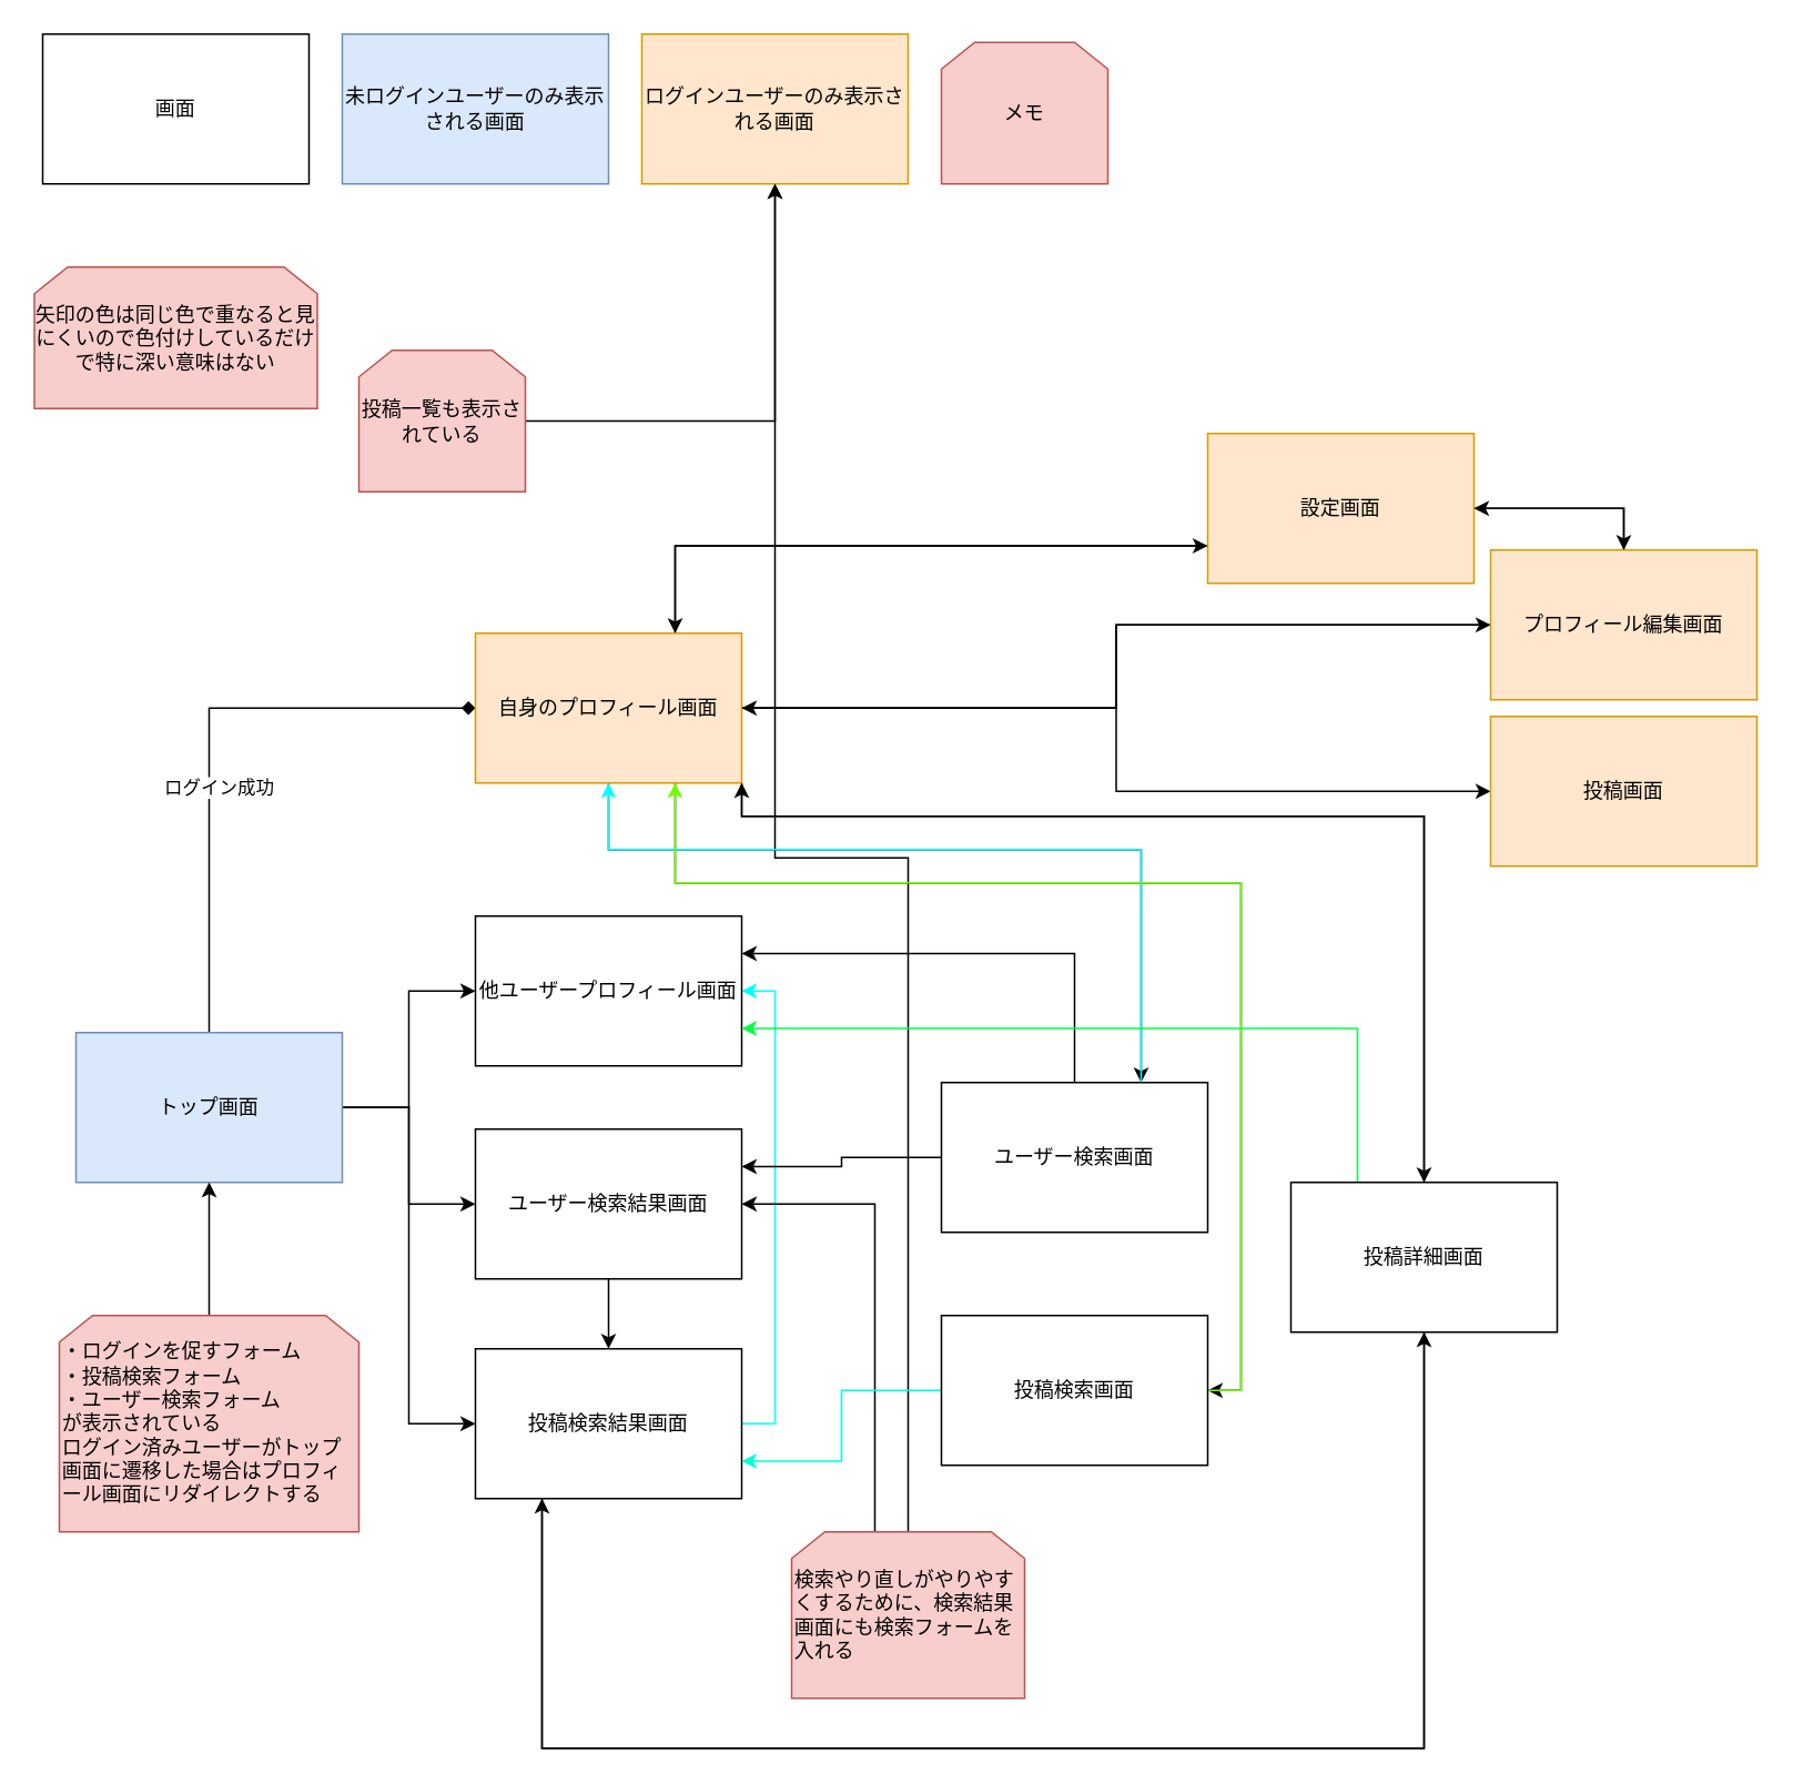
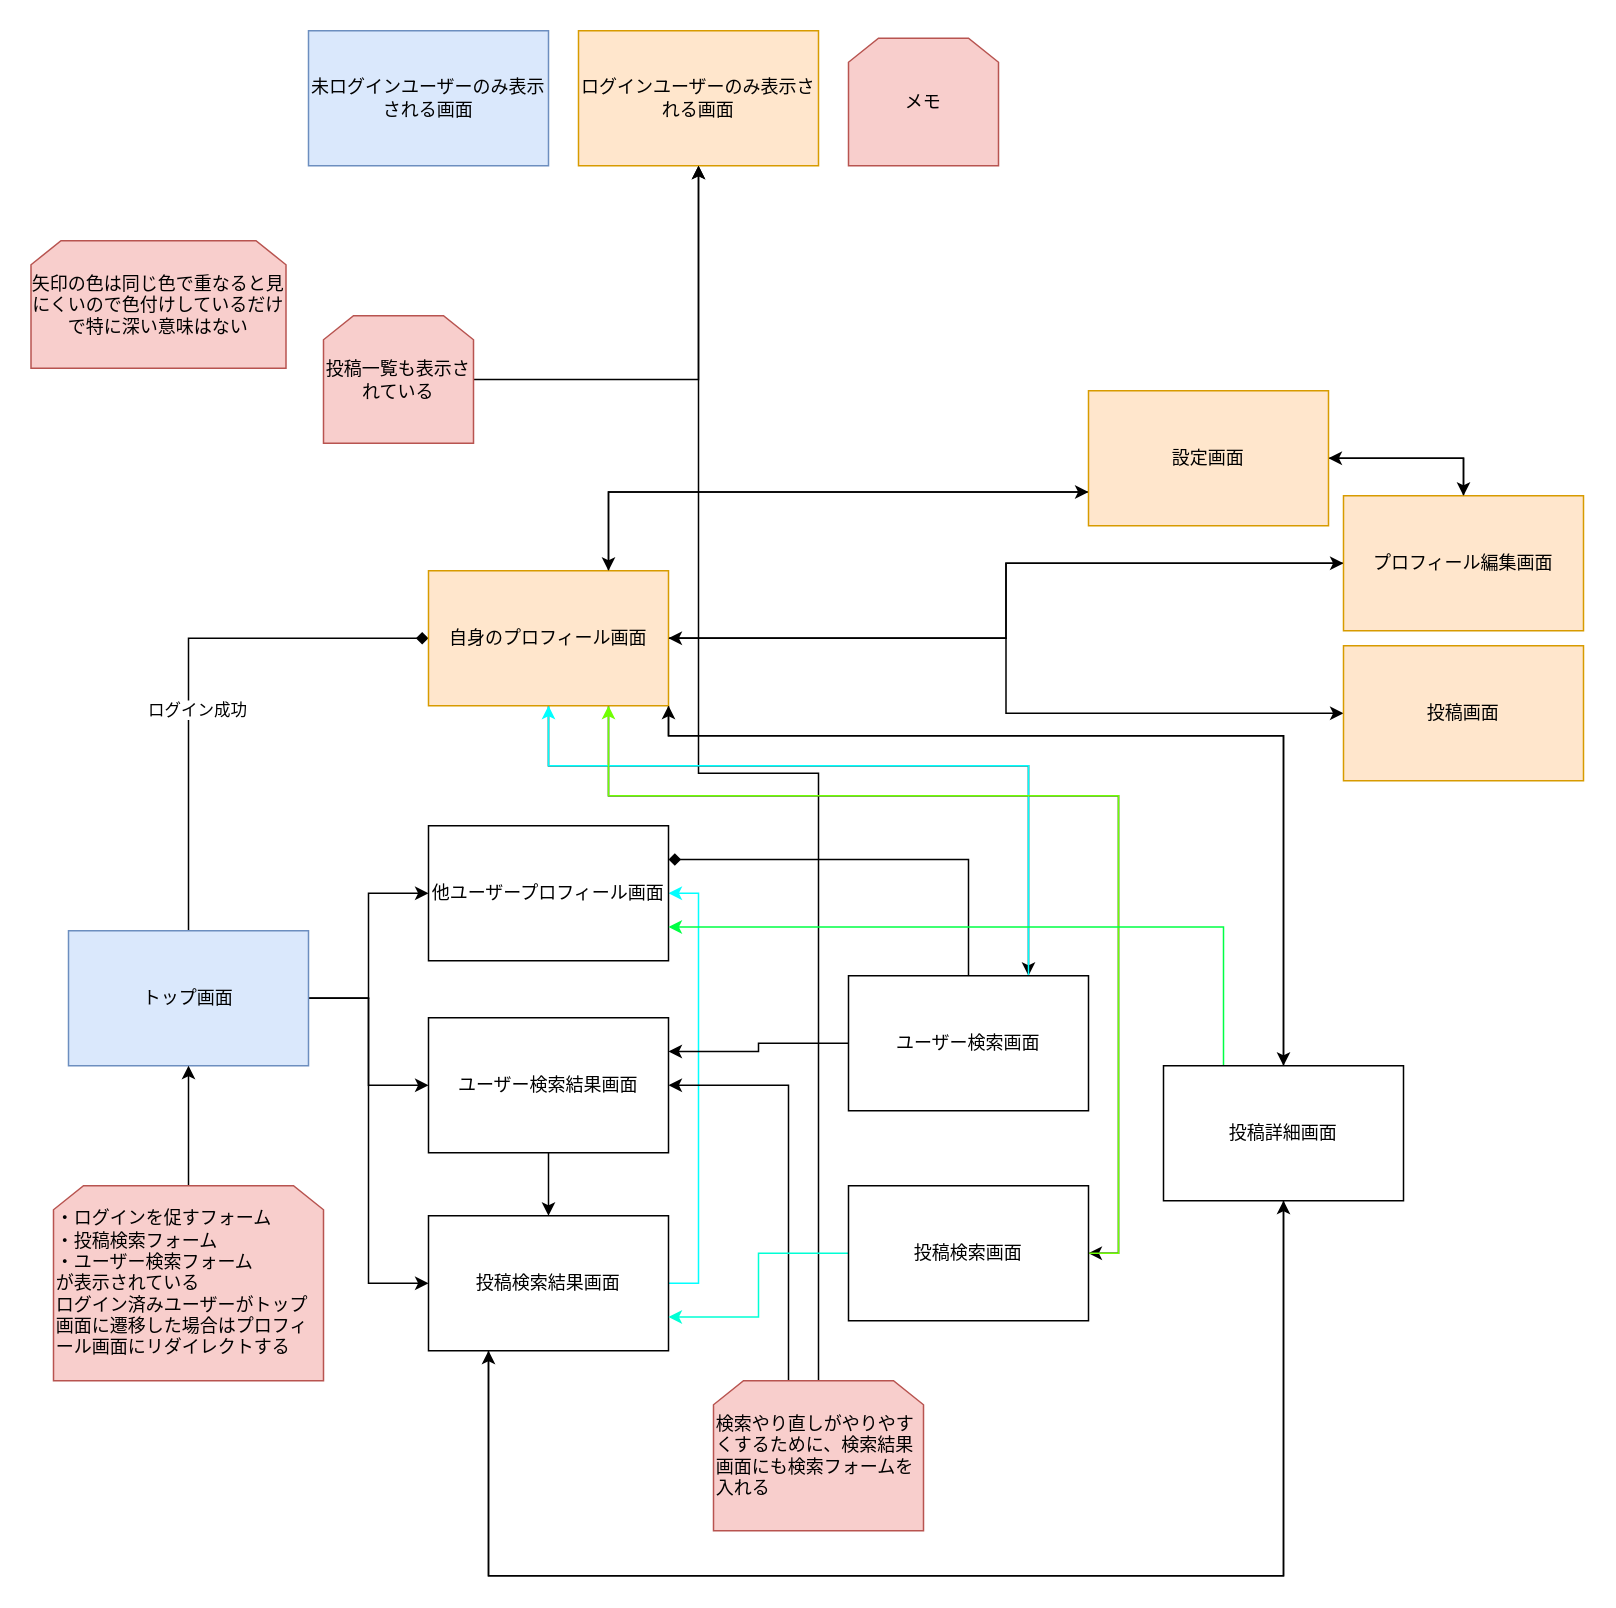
  <mxCell id="0" />
  <mxCell id="1" parent="0" />
- <mxCell id="2" value="画面" style="rounded=0;whiteSpace=wrap;html=1;" vertex="1" parent="1"><mxGeometry x="25" y="20" width="160" height="90" as="geometry" /></mxCell>
  <mxCell id="3" value="未ログインユーザーのみ表示される画面" style="rounded=0;whiteSpace=wrap;html=1;fillColor=#dae8fc;strokeColor=#6c8ebf;" vertex="1" parent="1"><mxGeometry x="205" y="20" width="160" height="90" as="geometry" /></mxCell>
  <mxCell id="4" value="ログインユーザーのみ表示される画面" style="rounded=0;whiteSpace=wrap;html=1;fillColor=#ffe6cc;strokeColor=#d79b00;" vertex="1" parent="1"><mxGeometry x="385" y="20" width="160" height="90" as="geometry" /></mxCell>
  <mxCell id="5" value="メモ" style="shape=loopLimit;whiteSpace=wrap;html=1;fillColor=#f8cecc;strokeColor=#b85450;" vertex="1" parent="1"><mxGeometry x="565" y="25" width="100" height="85" as="geometry" /></mxCell>
  <mxCell id="6" style="edgeStyle=orthogonalEdgeStyle;rounded=0;orthogonalLoop=1;jettySize=auto;html=1;entryX=0;entryY=0.5;entryDx=0;entryDy=0;exitX=0.5;exitY=0;exitDx=0;exitDy=0;endArrow=diamond;" edge="1" parent="1" source="11" target="20"><mxGeometry relative="1" as="geometry" /></mxCell>
  <mxCell id="7" value="ログイン成功" style="edgeLabel;html=1;align=center;verticalAlign=middle;resizable=0;points=[];" vertex="1" connectable="0" parent="6"><mxGeometry x="-0.166" y="-5" relative="1" as="geometry"><mxPoint as="offset" /></mxGeometry></mxCell>
  <mxCell id="8" style="edgeStyle=orthogonalEdgeStyle;rounded=0;orthogonalLoop=1;jettySize=auto;html=1;entryX=0;entryY=0.5;entryDx=0;entryDy=0;exitX=1;exitY=0.5;exitDx=0;exitDy=0;" edge="1" parent="1" source="11" target="26"><mxGeometry relative="1" as="geometry" /></mxCell>
  <mxCell id="9" style="edgeStyle=orthogonalEdgeStyle;rounded=0;orthogonalLoop=1;jettySize=auto;html=1;entryX=0;entryY=0.5;entryDx=0;entryDy=0;" edge="1" parent="1" source="11" target="22"><mxGeometry relative="1" as="geometry" /></mxCell>
  <mxCell id="10" style="edgeStyle=orthogonalEdgeStyle;rounded=0;orthogonalLoop=1;jettySize=auto;html=1;entryX=0;entryY=0.5;entryDx=0;entryDy=0;" edge="1" parent="1" source="11" target="25"><mxGeometry relative="1" as="geometry" /></mxCell>
  <mxCell id="11" value="トップ画面" style="rounded=0;whiteSpace=wrap;html=1;fillColor=#dae8fc;strokeColor=#6c8ebf;" vertex="1" parent="1"><mxGeometry x="45" y="620" width="160" height="90" as="geometry" /></mxCell>
  <mxCell id="12" style="edgeStyle=orthogonalEdgeStyle;rounded=0;orthogonalLoop=1;jettySize=auto;html=1;entryX=0.5;entryY=1;entryDx=0;entryDy=0;" edge="1" parent="1" source="13" target="11"><mxGeometry relative="1" as="geometry" /></mxCell>
  <mxCell id="13" value="・ログインを促すフォーム&lt;br&gt;・投稿検索フォーム&lt;br&gt;・ユーザー検索フォーム&lt;br&gt;が表示されている&lt;br&gt;ログイン済みユーザーがトップ画面に遷移した場合はプロフィール画面にリダイレクトする" style="shape=loopLimit;whiteSpace=wrap;html=1;fillColor=#f8cecc;strokeColor=#b85450;align=left;" vertex="1" parent="1"><mxGeometry x="35" y="790" width="180" height="130" as="geometry" /></mxCell>
  <mxCell id="14" style="edgeStyle=orthogonalEdgeStyle;rounded=0;orthogonalLoop=1;jettySize=auto;html=1;entryX=0;entryY=0.5;entryDx=0;entryDy=0;" edge="1" parent="1" source="20" target="29"><mxGeometry relative="1" as="geometry" /></mxCell>
  <mxCell id="15" style="edgeStyle=orthogonalEdgeStyle;rounded=0;orthogonalLoop=1;jettySize=auto;html=1;entryX=0;entryY=0.5;entryDx=0;entryDy=0;" edge="1" parent="1" source="20" target="33"><mxGeometry relative="1" as="geometry" /></mxCell>
  <mxCell id="16" style="edgeStyle=orthogonalEdgeStyle;rounded=0;orthogonalLoop=1;jettySize=auto;html=1;entryX=0.75;entryY=0;entryDx=0;entryDy=0;" edge="1" parent="1" source="20" target="37"><mxGeometry relative="1" as="geometry"><Array as="points"><mxPoint x="365" y="510" /><mxPoint x="685" y="510" /></Array></mxGeometry></mxCell>
  <mxCell id="17" style="edgeStyle=orthogonalEdgeStyle;rounded=0;orthogonalLoop=1;jettySize=auto;html=1;exitX=0.75;exitY=1;exitDx=0;exitDy=0;entryX=1;entryY=0.5;entryDx=0;entryDy=0;" edge="1" parent="1" source="20" target="40"><mxGeometry relative="1" as="geometry"><Array as="points"><mxPoint x="405" y="530" /><mxPoint x="745" y="530" /><mxPoint x="745" y="835" /></Array></mxGeometry></mxCell>
  <mxCell id="18" style="edgeStyle=orthogonalEdgeStyle;rounded=0;orthogonalLoop=1;jettySize=auto;html=1;exitX=1;exitY=1;exitDx=0;exitDy=0;" edge="1" parent="1" source="20" target="44"><mxGeometry relative="1" as="geometry"><Array as="points"><mxPoint x="445" y="490" /><mxPoint x="855" y="490" /></Array></mxGeometry></mxCell>
  <mxCell id="19" style="edgeStyle=orthogonalEdgeStyle;rounded=0;orthogonalLoop=1;jettySize=auto;html=1;exitX=0.75;exitY=0;exitDx=0;exitDy=0;entryX=0;entryY=0.75;entryDx=0;entryDy=0;" edge="1" parent="1" source="20" target="47"><mxGeometry relative="1" as="geometry" /></mxCell>
  <mxCell id="20" value="自身のプロフィール画面" style="rounded=0;whiteSpace=wrap;html=1;fillColor=#ffe6cc;strokeColor=#d79b00;" vertex="1" parent="1"><mxGeometry x="285" y="380" width="160" height="90" as="geometry" /></mxCell>
  <mxCell id="21" style="edgeStyle=orthogonalEdgeStyle;rounded=0;orthogonalLoop=1;jettySize=auto;html=1;" edge="1" parent="1" source="22" target="25"><mxGeometry relative="1" as="geometry" /></mxCell>
  <mxCell id="22" value="ユーザー検索結果画面" style="rounded=0;whiteSpace=wrap;html=1;" vertex="1" parent="1"><mxGeometry x="285" y="678" width="160" height="90" as="geometry" /></mxCell>
  <mxCell id="23" style="edgeStyle=orthogonalEdgeStyle;rounded=0;orthogonalLoop=1;jettySize=auto;html=1;entryX=1;entryY=0.5;entryDx=0;entryDy=0;strokeColor=#03FFFF;" edge="1" parent="1" source="25" target="26"><mxGeometry relative="1" as="geometry"><Array as="points"><mxPoint x="465" y="855" /><mxPoint x="465" y="595" /></Array></mxGeometry></mxCell>
  <mxCell id="24" style="edgeStyle=orthogonalEdgeStyle;rounded=0;orthogonalLoop=1;jettySize=auto;html=1;exitX=0.25;exitY=1;exitDx=0;exitDy=0;" edge="1" parent="1" source="25" target="44"><mxGeometry relative="1" as="geometry"><Array as="points"><mxPoint x="325" y="1050" /><mxPoint x="855" y="1050" /></Array></mxGeometry></mxCell>
  <mxCell id="25" value="投稿検索結果画面" style="rounded=0;whiteSpace=wrap;html=1;" vertex="1" parent="1"><mxGeometry x="285" y="810" width="160" height="90" as="geometry" /></mxCell>
  <mxCell id="26" value="他ユーザープロフィール画面" style="rounded=0;whiteSpace=wrap;html=1;" vertex="1" parent="1"><mxGeometry x="285" y="550" width="160" height="90" as="geometry" /></mxCell>
  <mxCell id="27" style="edgeStyle=orthogonalEdgeStyle;rounded=0;orthogonalLoop=1;jettySize=auto;html=1;entryX=1;entryY=0.5;entryDx=0;entryDy=0;" edge="1" parent="1" source="29" target="20"><mxGeometry relative="1" as="geometry" /></mxCell>
  <mxCell id="28" style="edgeStyle=orthogonalEdgeStyle;rounded=0;orthogonalLoop=1;jettySize=auto;html=1;exitX=0.5;exitY=0;exitDx=0;exitDy=0;entryX=1;entryY=0.5;entryDx=0;entryDy=0;" edge="1" parent="1" source="29" target="47"><mxGeometry relative="1" as="geometry"><mxPoint x="905" y="300" as="targetPoint" /></mxGeometry></mxCell>
  <mxCell id="29" value="プロフィール編集画面" style="rounded=0;whiteSpace=wrap;html=1;fillColor=#ffe6cc;strokeColor=#d79b00;" vertex="1" parent="1"><mxGeometry x="895" y="330" width="160" height="90" as="geometry" /></mxCell>
  <mxCell id="30" style="edgeStyle=orthogonalEdgeStyle;rounded=0;orthogonalLoop=1;jettySize=auto;html=1;entryX=1;entryY=0.5;entryDx=0;entryDy=0;" edge="1" parent="1" source="32" target="22"><mxGeometry relative="1" as="geometry"><Array as="points"><mxPoint x="525" y="723" /></Array></mxGeometry></mxCell>
  <mxCell id="31" style="edgeStyle=orthogonalEdgeStyle;rounded=0;orthogonalLoop=1;jettySize=auto;html=1;" edge="1" parent="1" source="32" target="4"><mxGeometry relative="1" as="geometry"><mxPoint x="365" y="910" as="targetPoint" /></mxGeometry></mxCell>
  <mxCell id="32" value="検索やり直しがやりやすくするために、検索結果画面にも検索フォームを入れる" style="shape=loopLimit;whiteSpace=wrap;html=1;fillColor=#f8cecc;strokeColor=#b85450;align=left;" vertex="1" parent="1"><mxGeometry x="475" y="920" width="140" height="100" as="geometry" /></mxCell>
  <mxCell id="33" value="投稿画面" style="rounded=0;whiteSpace=wrap;html=1;fillColor=#ffe6cc;strokeColor=#d79b00;" vertex="1" parent="1"><mxGeometry x="895" y="430" width="160" height="90" as="geometry" /></mxCell>
- <mxCell id="34" style="edgeStyle=orthogonalEdgeStyle;rounded=0;orthogonalLoop=1;jettySize=auto;html=1;entryX=1;entryY=0.25;entryDx=0;entryDy=0;" edge="1" parent="1" source="37" target="26"><mxGeometry relative="1" as="geometry"><Array as="points"><mxPoint x="645" y="573" /></Array></mxGeometry></mxCell>
+ <mxCell id="34" style="edgeStyle=orthogonalEdgeStyle;rounded=0;orthogonalLoop=1;jettySize=auto;html=1;entryX=1;entryY=0.25;entryDx=0;entryDy=0;endArrow=diamond;" edge="1" parent="1" source="37" target="26"><mxGeometry relative="1" as="geometry"><Array as="points"><mxPoint x="645" y="573" /></Array></mxGeometry></mxCell>
  <mxCell id="35" style="edgeStyle=orthogonalEdgeStyle;rounded=0;orthogonalLoop=1;jettySize=auto;html=1;entryX=1;entryY=0.25;entryDx=0;entryDy=0;" edge="1" parent="1" source="37" target="22"><mxGeometry relative="1" as="geometry" /></mxCell>
  <mxCell id="36" style="edgeStyle=orthogonalEdgeStyle;rounded=0;orthogonalLoop=1;jettySize=auto;html=1;exitX=0.75;exitY=0;exitDx=0;exitDy=0;strokeColor=#00FFFF;" edge="1" parent="1" source="37" target="20"><mxGeometry relative="1" as="geometry"><Array as="points"><mxPoint x="685" y="510" /><mxPoint x="365" y="510" /></Array></mxGeometry></mxCell>
  <mxCell id="37" value="ユーザー検索画面" style="rounded=0;whiteSpace=wrap;html=1;" vertex="1" parent="1"><mxGeometry x="565" y="650" width="160" height="90" as="geometry" /></mxCell>
  <mxCell id="38" style="edgeStyle=orthogonalEdgeStyle;rounded=0;orthogonalLoop=1;jettySize=auto;html=1;entryX=1;entryY=0.75;entryDx=0;entryDy=0;strokeColor=#00FFD5;" edge="1" parent="1" source="40" target="25"><mxGeometry relative="1" as="geometry" /></mxCell>
  <mxCell id="39" style="edgeStyle=orthogonalEdgeStyle;rounded=0;orthogonalLoop=1;jettySize=auto;html=1;entryX=0.75;entryY=1;entryDx=0;entryDy=0;strokeColor=#70FF03;" edge="1" parent="1" source="40" target="20"><mxGeometry relative="1" as="geometry"><Array as="points"><mxPoint x="745" y="835" /><mxPoint x="745" y="530" /><mxPoint x="405" y="530" /></Array></mxGeometry></mxCell>
  <mxCell id="40" value="投稿検索画面" style="rounded=0;whiteSpace=wrap;html=1;" vertex="1" parent="1"><mxGeometry x="565" y="790" width="160" height="90" as="geometry" /></mxCell>
  <mxCell id="41" style="edgeStyle=orthogonalEdgeStyle;rounded=0;orthogonalLoop=1;jettySize=auto;html=1;entryX=1;entryY=1;entryDx=0;entryDy=0;" edge="1" parent="1" source="44" target="20"><mxGeometry relative="1" as="geometry"><Array as="points"><mxPoint x="855" y="490" /><mxPoint x="445" y="490" /></Array></mxGeometry></mxCell>
  <mxCell id="42" style="edgeStyle=orthogonalEdgeStyle;rounded=0;orthogonalLoop=1;jettySize=auto;html=1;entryX=0.25;entryY=1;entryDx=0;entryDy=0;" edge="1" parent="1" source="44" target="25"><mxGeometry relative="1" as="geometry"><Array as="points"><mxPoint x="855" y="1050" /><mxPoint x="325" y="1050" /></Array></mxGeometry></mxCell>
  <mxCell id="43" style="edgeStyle=orthogonalEdgeStyle;rounded=0;orthogonalLoop=1;jettySize=auto;html=1;exitX=0.25;exitY=0;exitDx=0;exitDy=0;entryX=1;entryY=0.75;entryDx=0;entryDy=0;strokeColor=#00FF44;" edge="1" parent="1" source="44" target="26"><mxGeometry relative="1" as="geometry" /></mxCell>
  <mxCell id="44" value="投稿詳細画面" style="rounded=0;whiteSpace=wrap;html=1;" vertex="1" parent="1"><mxGeometry x="775" y="710" width="160" height="90" as="geometry" /></mxCell>
  <mxCell id="45" style="edgeStyle=orthogonalEdgeStyle;rounded=0;orthogonalLoop=1;jettySize=auto;html=1;exitX=0;exitY=0.75;exitDx=0;exitDy=0;entryX=0.75;entryY=0;entryDx=0;entryDy=0;" edge="1" parent="1" source="47" target="20"><mxGeometry relative="1" as="geometry"><mxPoint x="405" y="370" as="targetPoint" /></mxGeometry></mxCell>
  <mxCell id="46" style="edgeStyle=orthogonalEdgeStyle;rounded=0;orthogonalLoop=1;jettySize=auto;html=1;entryX=0.5;entryY=0;entryDx=0;entryDy=0;" edge="1" parent="1" source="47" target="29"><mxGeometry relative="1" as="geometry" /></mxCell>
  <mxCell id="47" value="設定画面" style="rounded=0;whiteSpace=wrap;html=1;fillColor=#ffe6cc;strokeColor=#d79b00;" vertex="1" parent="1"><mxGeometry x="725" y="260" width="160" height="90" as="geometry" /></mxCell>
  <mxCell id="48" style="edgeStyle=orthogonalEdgeStyle;rounded=0;orthogonalLoop=1;jettySize=auto;html=1;" edge="1" parent="1" source="49" target="4"><mxGeometry relative="1" as="geometry" /></mxCell>
  <mxCell id="49" value="投稿一覧も表示されている" style="shape=loopLimit;whiteSpace=wrap;html=1;fillColor=#f8cecc;strokeColor=#b85450;" vertex="1" parent="1"><mxGeometry x="215" y="210" width="100" height="85" as="geometry" /></mxCell>
  <mxCell id="50" value="矢印の色は同じ色で重なると見にくいので色付けしているだけで特に深い意味はない" style="shape=loopLimit;whiteSpace=wrap;html=1;fillColor=#f8cecc;strokeColor=#b85450;" vertex="1" parent="1"><mxGeometry x="20" y="160" width="170" height="85" as="geometry" /></mxCell>
